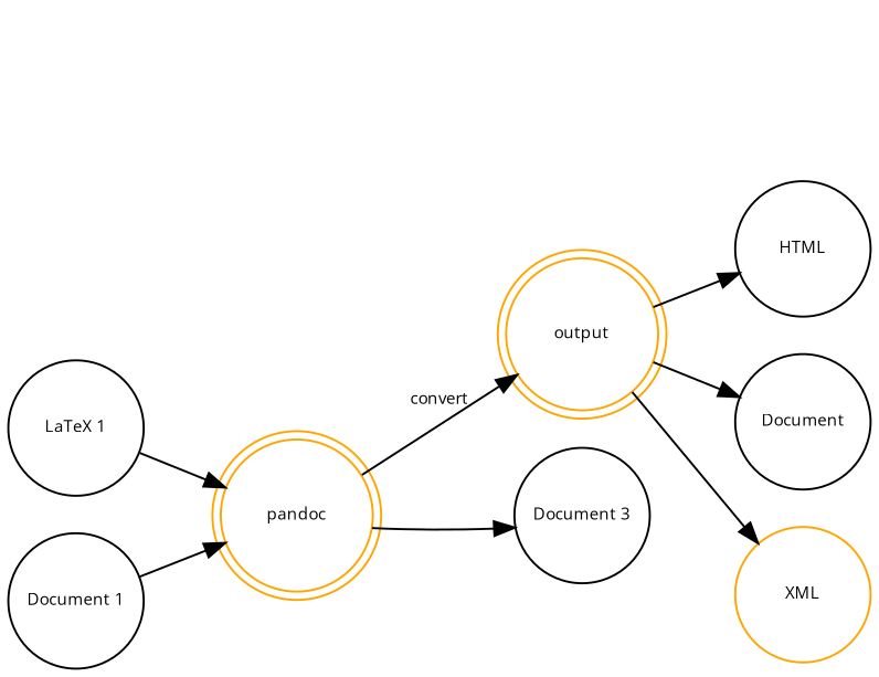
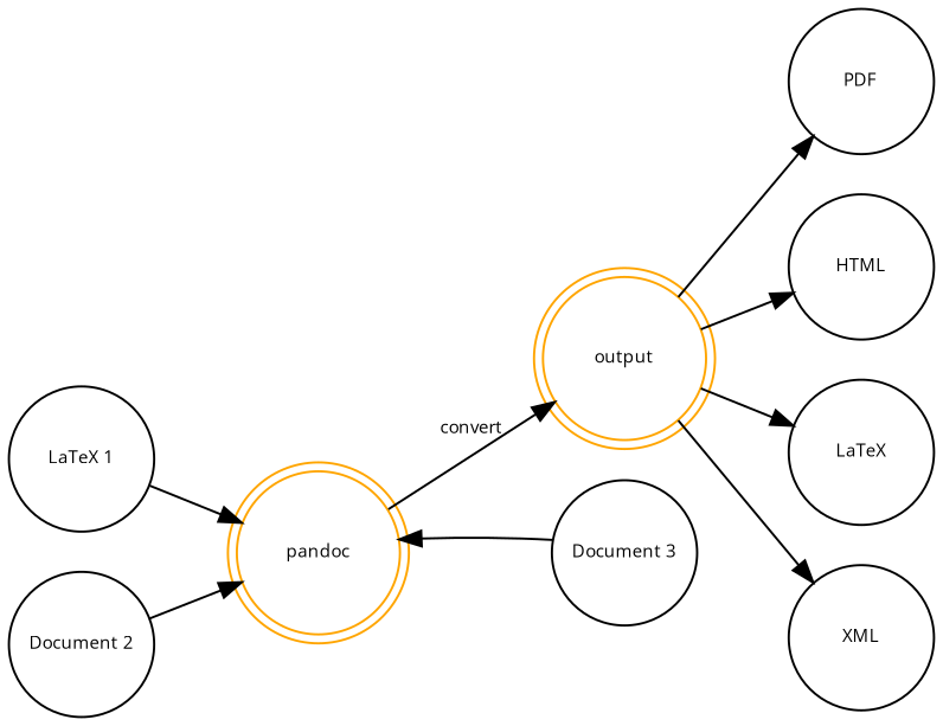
  digraph {
    fontname="Open Sans"
    rankdir=LR
    node [fixedsize=true fontname="Open Sans" fontsize=8 shape=circle]
    edge [fontname="Open Sans" fontsize=8]
    pandoc [color=orange shape=doublecircle width=0.9]
    output [color=orange shape=doublecircle width=0.9]
+   PDF [width=0.9]
    HTML [width=0.9]
-   LaTeX [width=0.9 label=Document]
-   XML [width=0.9 color=orange]
+   LaTeX [width=0.9]
+   XML [width=0.9]
    n7 [label="LaTeX 1" width=0.9]
-   "Document 2" [width=0.9 label="Document 1"]
+   "Document 2" [width=0.9]
    "Document 3" [width=0.9]
    pandoc -> output [label=convert]
+   output -> PDF
    output -> HTML
    output -> LaTeX
    output -> XML
    n7 -> pandoc
    "Document 2" -> pandoc
-   pandoc -> "Document 3"
+   "Document 3" -> pandoc
  }
